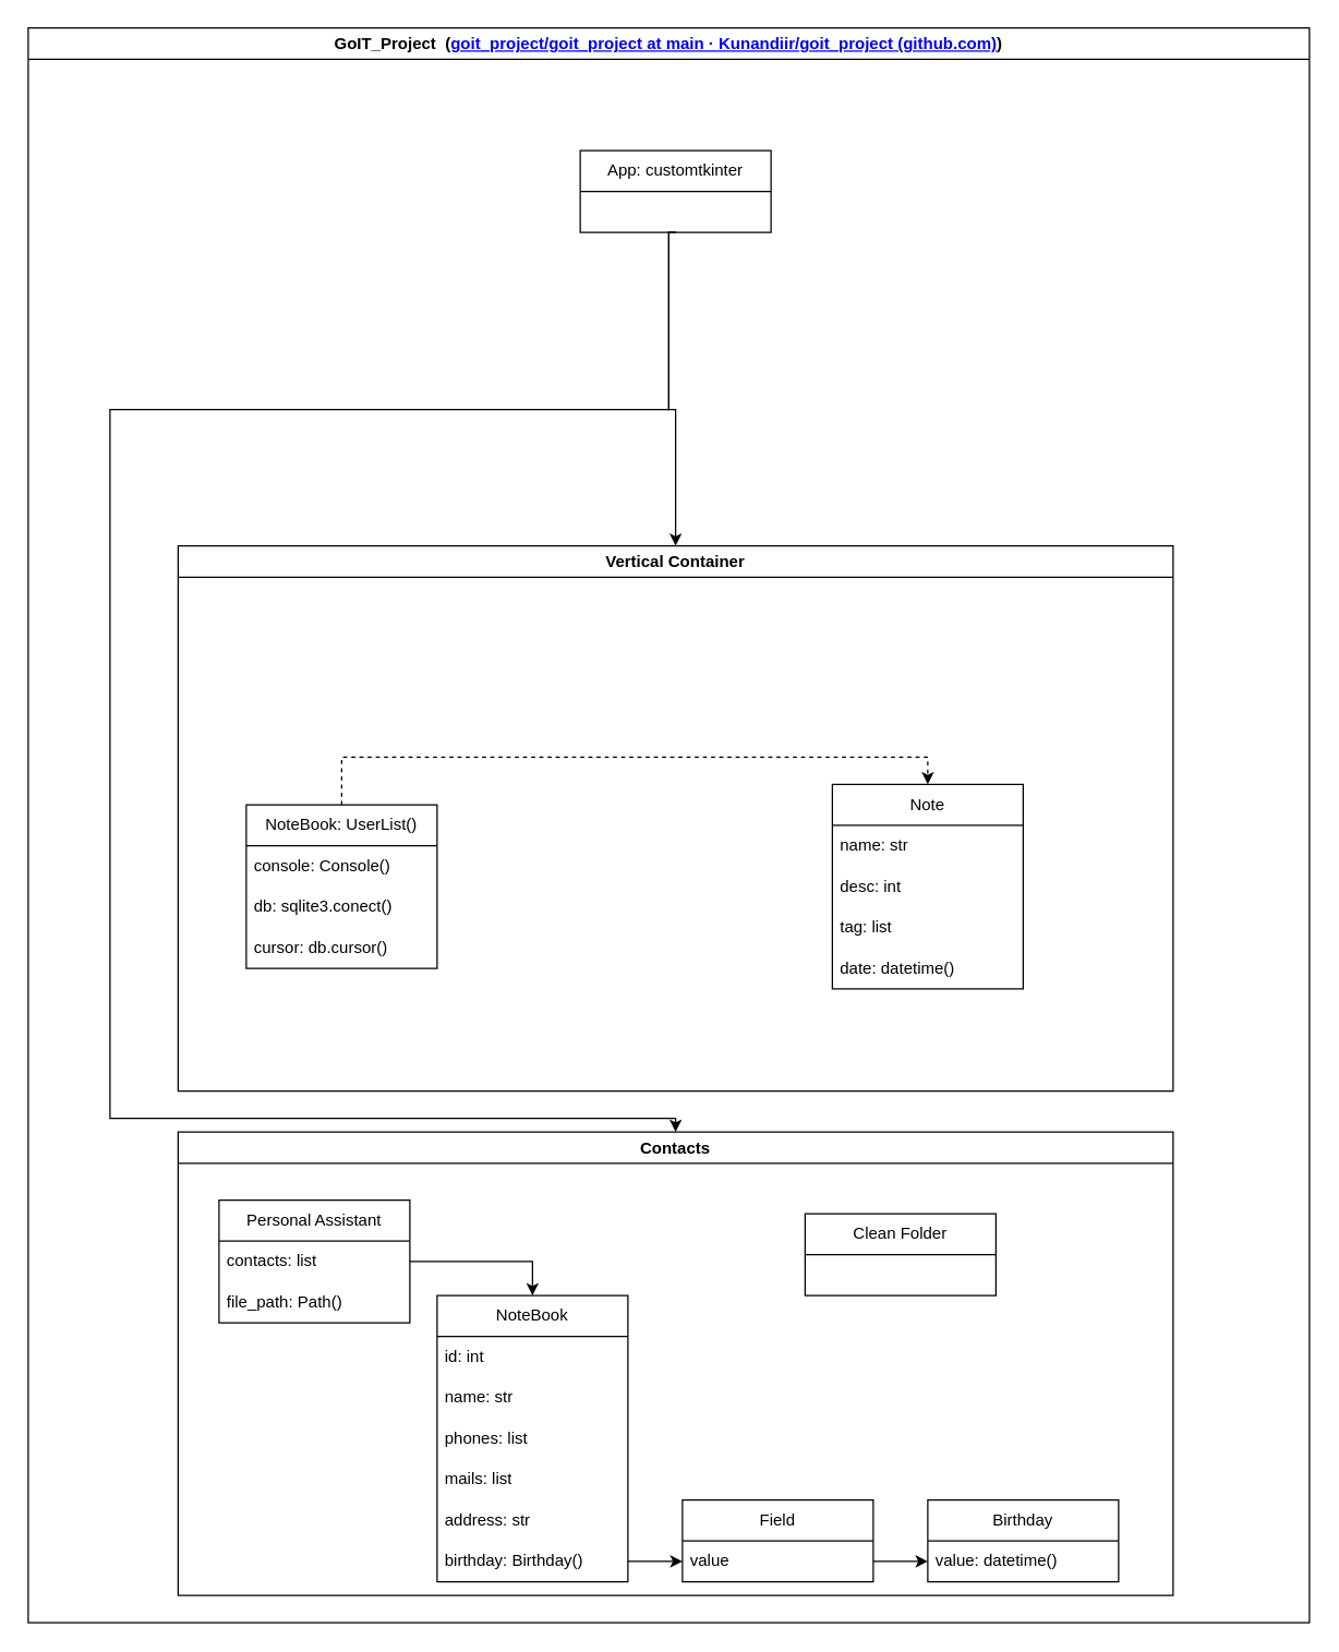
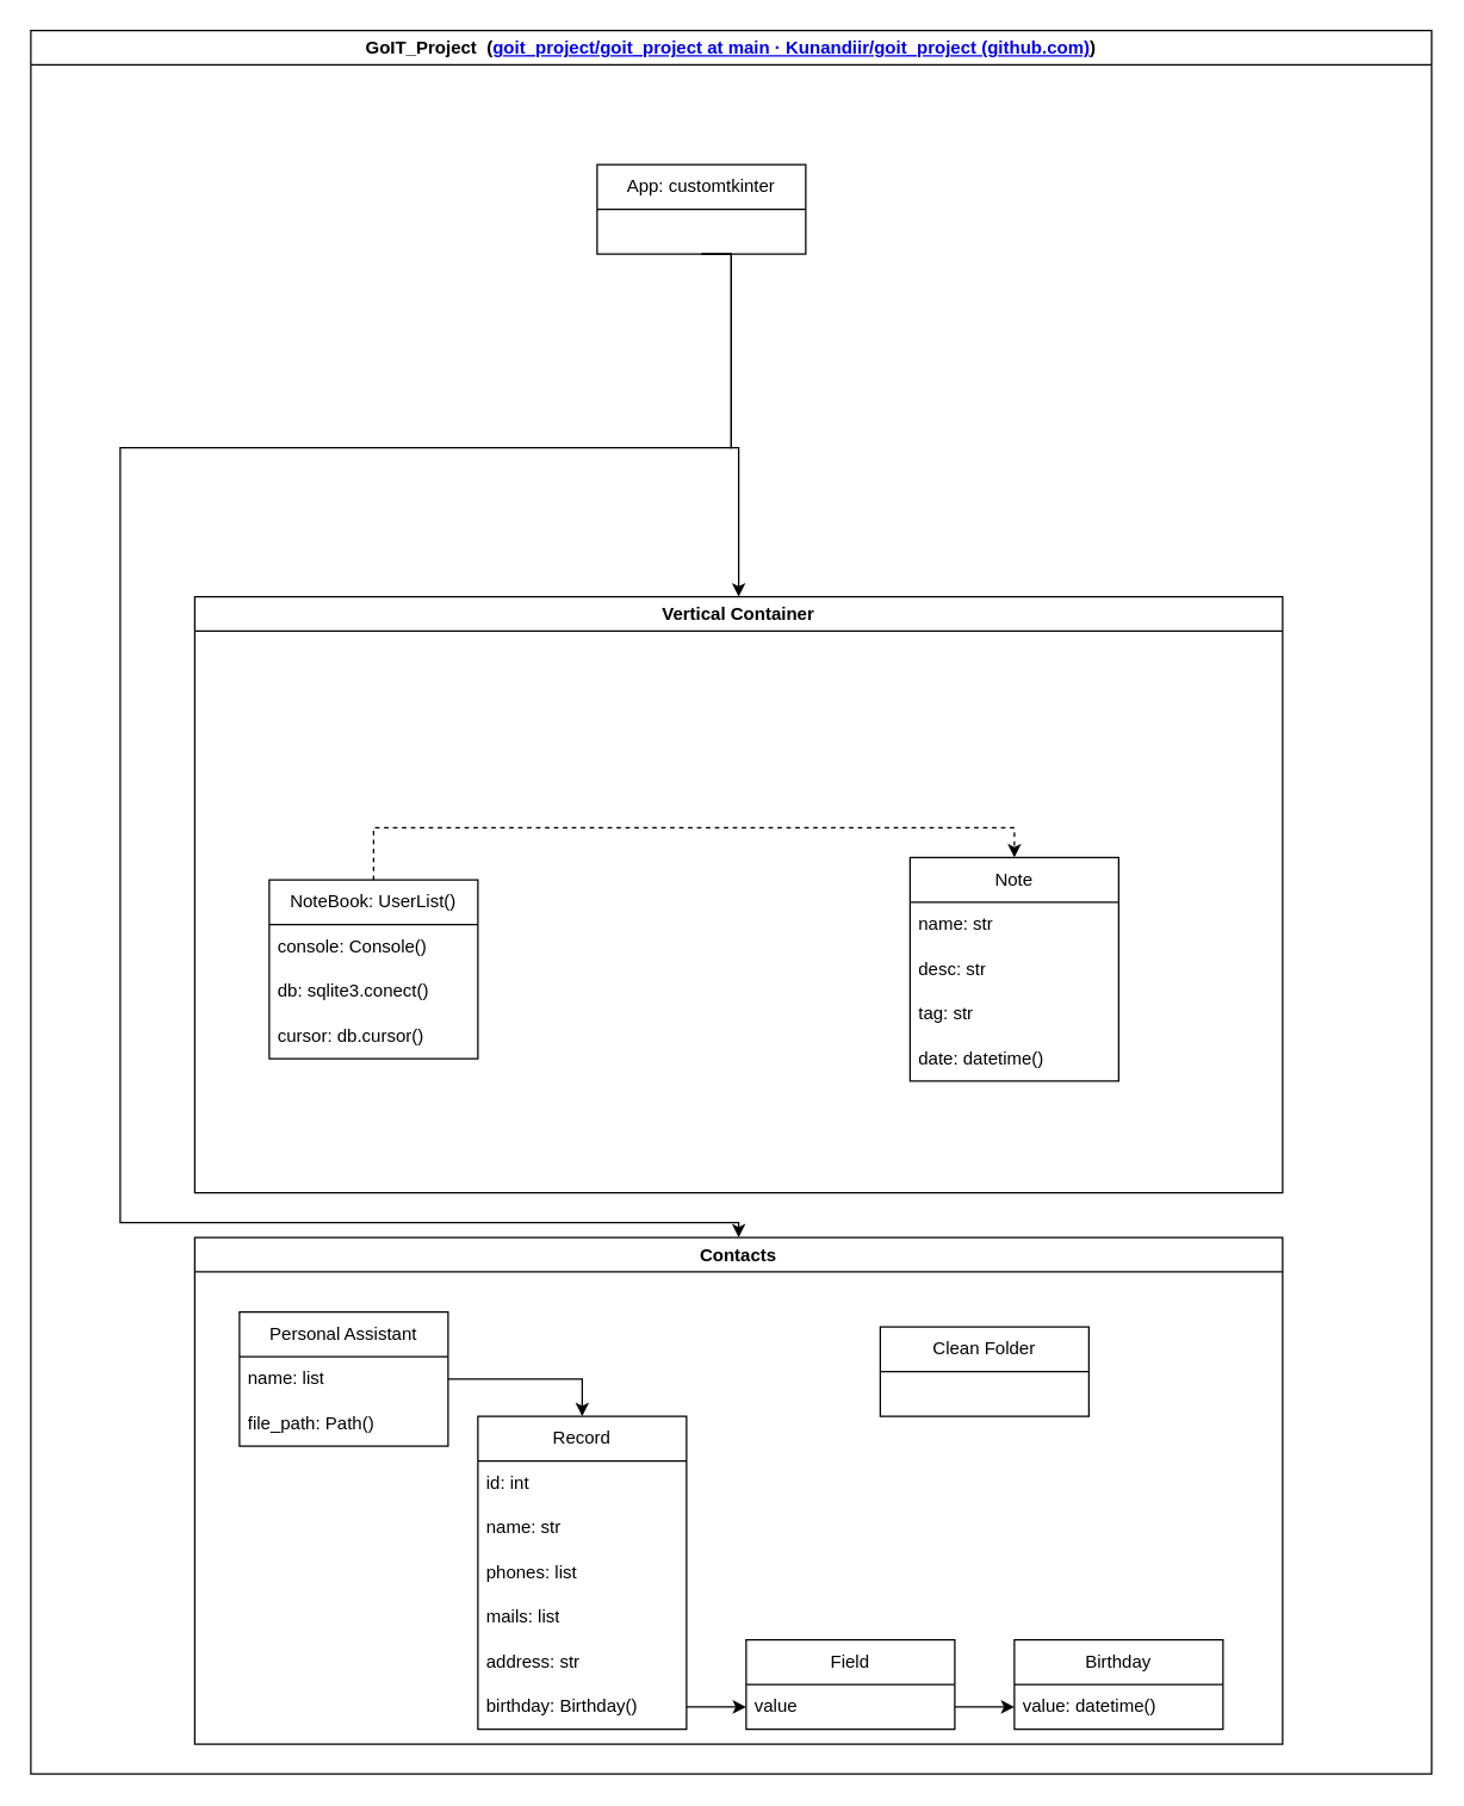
  <mxCell id="0" />
  <mxCell id="1" parent="0" />
  <mxCell id="2" style="edgeStyle=orthogonalEdgeStyle;rounded=0;orthogonalLoop=1;jettySize=auto;html=1;exitX=0.5;exitY=1;exitDx=0;exitDy=0;entryX=0.5;entryY=0;entryDx=0;entryDy=0;" parent="1" source="4" target="24" edge="1"><mxGeometry relative="1" as="geometry"><Array as="points"><mxPoint x="490" y="170" /><mxPoint x="490" y="300" /><mxPoint x="495" y="300" /></Array></mxGeometry></mxCell>
  <mxCell id="3" style="edgeStyle=orthogonalEdgeStyle;rounded=0;orthogonalLoop=1;jettySize=auto;html=1;exitX=0.5;exitY=1;exitDx=0;exitDy=0;entryX=0.5;entryY=0;entryDx=0;entryDy=0;" parent="1" source="4" target="22" edge="1"><mxGeometry relative="1" as="geometry"><Array as="points"><mxPoint x="490" y="170" /><mxPoint x="490" y="300" /><mxPoint x="80" y="300" /><mxPoint x="80" y="820" /><mxPoint x="495" y="820" /></Array></mxGeometry></mxCell>
- <mxCell id="4" value="App: customtkinter" style="swimlane;fontStyle=0;childLayout=stackLayout;horizontal=1;startSize=30;horizontalStack=0;resizeParent=1;resizeParentMax=0;resizeLast=0;collapsible=1;marginBottom=0;whiteSpace=wrap;html=1;" parent="1" vertex="1"><mxGeometry x="425" y="110" width="140" height="60" as="geometry" /></mxCell>
+ <mxCell id="4" value="App: customtkinter" style="swimlane;fontStyle=0;childLayout=stackLayout;horizontal=1;startSize=30;horizontalStack=0;resizeParent=1;resizeParentMax=0;resizeLast=0;collapsible=1;marginBottom=0;whiteSpace=wrap;html=1;" parent="1" vertex="1"><mxGeometry x="400" y="110" width="140" height="60" as="geometry" /></mxCell>
  <mxCell id="5" value="Personal Assistant" style="swimlane;fontStyle=0;childLayout=stackLayout;horizontal=1;startSize=30;horizontalStack=0;resizeParent=1;resizeParentMax=0;resizeLast=0;collapsible=1;marginBottom=0;whiteSpace=wrap;html=1;" parent="1" vertex="1"><mxGeometry x="160" y="880" width="140" height="90" as="geometry" /></mxCell>
- <mxCell id="6" value="contacts: list" style="text;strokeColor=none;fillColor=none;align=left;verticalAlign=middle;spacingLeft=4;spacingRight=4;overflow=hidden;points=[[0,0.5],[1,0.5]];portConstraint=eastwest;rotatable=0;whiteSpace=wrap;html=1;" parent="5" vertex="1"><mxGeometry y="30" width="140" height="30" as="geometry" /></mxCell>
+ <mxCell id="6" value="name: list" style="text;strokeColor=none;fillColor=none;align=left;verticalAlign=middle;spacingLeft=4;spacingRight=4;overflow=hidden;points=[[0,0.5],[1,0.5]];portConstraint=eastwest;rotatable=0;whiteSpace=wrap;html=1;" parent="5" vertex="1"><mxGeometry y="30" width="140" height="30" as="geometry" /></mxCell>
  <mxCell id="7" value="file_path: Path()" style="text;strokeColor=none;fillColor=none;align=left;verticalAlign=middle;spacingLeft=4;spacingRight=4;overflow=hidden;points=[[0,0.5],[1,0.5]];portConstraint=eastwest;rotatable=0;whiteSpace=wrap;html=1;" parent="5" vertex="1"><mxGeometry y="60" width="140" height="30" as="geometry" /></mxCell>
- <mxCell id="8" value="NoteBook" style="swimlane;fontStyle=0;childLayout=stackLayout;horizontal=1;startSize=30;horizontalStack=0;resizeParent=1;resizeParentMax=0;resizeLast=0;collapsible=1;marginBottom=0;whiteSpace=wrap;html=1;" parent="1" vertex="1"><mxGeometry x="320" y="950" width="140" height="210" as="geometry" /></mxCell>
+ <mxCell id="8" value="Record" style="swimlane;fontStyle=0;childLayout=stackLayout;horizontal=1;startSize=30;horizontalStack=0;resizeParent=1;resizeParentMax=0;resizeLast=0;collapsible=1;marginBottom=0;whiteSpace=wrap;html=1;" parent="1" vertex="1"><mxGeometry x="320" y="950" width="140" height="210" as="geometry" /></mxCell>
  <mxCell id="9" value="id: int" style="text;strokeColor=none;fillColor=none;align=left;verticalAlign=middle;spacingLeft=4;spacingRight=4;overflow=hidden;points=[[0,0.5],[1,0.5]];portConstraint=eastwest;rotatable=0;whiteSpace=wrap;html=1;" parent="8" vertex="1"><mxGeometry y="30" width="140" height="30" as="geometry" /></mxCell>
  <mxCell id="10" value="name: str" style="text;strokeColor=none;fillColor=none;align=left;verticalAlign=middle;spacingLeft=4;spacingRight=4;overflow=hidden;points=[[0,0.5],[1,0.5]];portConstraint=eastwest;rotatable=0;whiteSpace=wrap;html=1;" parent="8" vertex="1"><mxGeometry y="60" width="140" height="30" as="geometry" /></mxCell>
  <mxCell id="11" value="phones: list" style="text;strokeColor=none;fillColor=none;align=left;verticalAlign=middle;spacingLeft=4;spacingRight=4;overflow=hidden;points=[[0,0.5],[1,0.5]];portConstraint=eastwest;rotatable=0;whiteSpace=wrap;html=1;" parent="8" vertex="1"><mxGeometry y="90" width="140" height="30" as="geometry" /></mxCell>
  <mxCell id="12" value="mails: list" style="text;strokeColor=none;fillColor=none;align=left;verticalAlign=middle;spacingLeft=4;spacingRight=4;overflow=hidden;points=[[0,0.5],[1,0.5]];portConstraint=eastwest;rotatable=0;whiteSpace=wrap;html=1;" parent="8" vertex="1"><mxGeometry y="120" width="140" height="30" as="geometry" /></mxCell>
  <mxCell id="13" value="address: str" style="text;strokeColor=none;fillColor=none;align=left;verticalAlign=middle;spacingLeft=4;spacingRight=4;overflow=hidden;points=[[0,0.5],[1,0.5]];portConstraint=eastwest;rotatable=0;whiteSpace=wrap;html=1;" parent="8" vertex="1"><mxGeometry y="150" width="140" height="30" as="geometry" /></mxCell>
  <mxCell id="14" value="birthday: Birthday()" style="text;strokeColor=none;fillColor=none;align=left;verticalAlign=middle;spacingLeft=4;spacingRight=4;overflow=hidden;points=[[0,0.5],[1,0.5]];portConstraint=eastwest;rotatable=0;whiteSpace=wrap;html=1;" parent="8" vertex="1"><mxGeometry y="180" width="140" height="30" as="geometry" /></mxCell>
  <mxCell id="15" value="Birthday" style="swimlane;fontStyle=0;childLayout=stackLayout;horizontal=1;startSize=30;horizontalStack=0;resizeParent=1;resizeParentMax=0;resizeLast=0;collapsible=1;marginBottom=0;whiteSpace=wrap;html=1;" parent="1" vertex="1"><mxGeometry x="680" y="1100" width="140" height="60" as="geometry" /></mxCell>
  <mxCell id="16" value="value: datetime()" style="text;strokeColor=none;fillColor=none;align=left;verticalAlign=middle;spacingLeft=4;spacingRight=4;overflow=hidden;points=[[0,0.5],[1,0.5]];portConstraint=eastwest;rotatable=0;whiteSpace=wrap;html=1;" parent="15" vertex="1"><mxGeometry y="30" width="140" height="30" as="geometry" /></mxCell>
  <mxCell id="17" value="Field" style="swimlane;fontStyle=0;childLayout=stackLayout;horizontal=1;startSize=30;horizontalStack=0;resizeParent=1;resizeParentMax=0;resizeLast=0;collapsible=1;marginBottom=0;whiteSpace=wrap;html=1;" parent="1" vertex="1"><mxGeometry x="500" y="1100" width="140" height="60" as="geometry" /></mxCell>
  <mxCell id="18" value="value" style="text;strokeColor=none;fillColor=none;align=left;verticalAlign=middle;spacingLeft=4;spacingRight=4;overflow=hidden;points=[[0,0.5],[1,0.5]];portConstraint=eastwest;rotatable=0;whiteSpace=wrap;html=1;" parent="17" vertex="1"><mxGeometry y="30" width="140" height="30" as="geometry" /></mxCell>
  <mxCell id="19" style="edgeStyle=orthogonalEdgeStyle;rounded=0;orthogonalLoop=1;jettySize=auto;html=1;exitX=1;exitY=0.5;exitDx=0;exitDy=0;entryX=0;entryY=0.5;entryDx=0;entryDy=0;" parent="1" source="14" target="18" edge="1"><mxGeometry relative="1" as="geometry" /></mxCell>
  <mxCell id="20" style="edgeStyle=orthogonalEdgeStyle;rounded=0;orthogonalLoop=1;jettySize=auto;html=1;exitX=1;exitY=0.5;exitDx=0;exitDy=0;entryX=0;entryY=0.5;entryDx=0;entryDy=0;" parent="1" source="18" target="16" edge="1"><mxGeometry relative="1" as="geometry" /></mxCell>
  <mxCell id="21" style="edgeStyle=orthogonalEdgeStyle;rounded=0;orthogonalLoop=1;jettySize=auto;html=1;exitX=1;exitY=0.5;exitDx=0;exitDy=0;entryX=0.5;entryY=0;entryDx=0;entryDy=0;" parent="1" source="6" target="8" edge="1"><mxGeometry relative="1" as="geometry" /></mxCell>
  <mxCell id="22" value="Contacts" style="swimlane;whiteSpace=wrap;html=1;" parent="1" vertex="1"><mxGeometry x="130" y="830" width="730" height="340" as="geometry" /></mxCell>
  <mxCell id="23" value="Clean Folder" style="swimlane;fontStyle=0;childLayout=stackLayout;horizontal=1;startSize=30;horizontalStack=0;resizeParent=1;resizeParentMax=0;resizeLast=0;collapsible=1;marginBottom=0;whiteSpace=wrap;html=1;" parent="22" vertex="1"><mxGeometry x="460" y="60" width="140" height="60" as="geometry" /></mxCell>
  <mxCell id="24" value="Vertical Container" style="swimlane;whiteSpace=wrap;html=1;" parent="1" vertex="1"><mxGeometry x="130" y="400" width="730" height="400" as="geometry" /></mxCell>
  <mxCell id="25" value="NoteBook: UserList()" style="swimlane;fontStyle=0;childLayout=stackLayout;horizontal=1;startSize=30;horizontalStack=0;resizeParent=1;resizeParentMax=0;resizeLast=0;collapsible=1;marginBottom=0;whiteSpace=wrap;html=1;" parent="24" vertex="1"><mxGeometry x="50" y="190" width="140" height="120" as="geometry" /></mxCell>
  <mxCell id="26" value="console: Console()" style="text;strokeColor=none;fillColor=none;align=left;verticalAlign=middle;spacingLeft=4;spacingRight=4;overflow=hidden;points=[[0,0.5],[1,0.5]];portConstraint=eastwest;rotatable=0;whiteSpace=wrap;html=1;" parent="25" vertex="1"><mxGeometry y="30" width="140" height="30" as="geometry" /></mxCell>
  <mxCell id="27" value="db: sqlite3.conect()" style="text;strokeColor=none;fillColor=none;align=left;verticalAlign=middle;spacingLeft=4;spacingRight=4;overflow=hidden;points=[[0,0.5],[1,0.5]];portConstraint=eastwest;rotatable=0;whiteSpace=wrap;html=1;" parent="25" vertex="1"><mxGeometry y="60" width="140" height="30" as="geometry" /></mxCell>
  <mxCell id="28" value="cursor: db.cursor()" style="text;strokeColor=none;fillColor=none;align=left;verticalAlign=middle;spacingLeft=4;spacingRight=4;overflow=hidden;points=[[0,0.5],[1,0.5]];portConstraint=eastwest;rotatable=0;whiteSpace=wrap;html=1;" parent="25" vertex="1"><mxGeometry y="90" width="140" height="30" as="geometry" /></mxCell>
  <mxCell id="29" value="Note" style="swimlane;fontStyle=0;childLayout=stackLayout;horizontal=1;startSize=30;horizontalStack=0;resizeParent=1;resizeParentMax=0;resizeLast=0;collapsible=1;marginBottom=0;whiteSpace=wrap;html=1;" parent="24" vertex="1"><mxGeometry x="480" y="175" width="140" height="150" as="geometry" /></mxCell>
  <mxCell id="30" value="name: str" style="text;strokeColor=none;fillColor=none;align=left;verticalAlign=middle;spacingLeft=4;spacingRight=4;overflow=hidden;points=[[0,0.5],[1,0.5]];portConstraint=eastwest;rotatable=0;whiteSpace=wrap;html=1;" parent="29" vertex="1"><mxGeometry y="30" width="140" height="30" as="geometry" /></mxCell>
- <mxCell id="31" value="desc: int" style="text;strokeColor=none;fillColor=none;align=left;verticalAlign=middle;spacingLeft=4;spacingRight=4;overflow=hidden;points=[[0,0.5],[1,0.5]];portConstraint=eastwest;rotatable=0;whiteSpace=wrap;html=1;" parent="29" vertex="1"><mxGeometry y="60" width="140" height="30" as="geometry" /></mxCell>
- <mxCell id="32" value="tag: list" style="text;strokeColor=none;fillColor=none;align=left;verticalAlign=middle;spacingLeft=4;spacingRight=4;overflow=hidden;points=[[0,0.5],[1,0.5]];portConstraint=eastwest;rotatable=0;whiteSpace=wrap;html=1;" parent="29" vertex="1"><mxGeometry y="90" width="140" height="30" as="geometry" /></mxCell>
+ <mxCell id="31" value="desc: str" style="text;strokeColor=none;fillColor=none;align=left;verticalAlign=middle;spacingLeft=4;spacingRight=4;overflow=hidden;points=[[0,0.5],[1,0.5]];portConstraint=eastwest;rotatable=0;whiteSpace=wrap;html=1;" parent="29" vertex="1"><mxGeometry y="60" width="140" height="30" as="geometry" /></mxCell>
+ <mxCell id="32" value="tag: str" style="text;strokeColor=none;fillColor=none;align=left;verticalAlign=middle;spacingLeft=4;spacingRight=4;overflow=hidden;points=[[0,0.5],[1,0.5]];portConstraint=eastwest;rotatable=0;whiteSpace=wrap;html=1;" parent="29" vertex="1"><mxGeometry y="90" width="140" height="30" as="geometry" /></mxCell>
  <mxCell id="33" value="date: datetime()" style="text;strokeColor=none;fillColor=none;align=left;verticalAlign=middle;spacingLeft=4;spacingRight=4;overflow=hidden;points=[[0,0.5],[1,0.5]];portConstraint=eastwest;rotatable=0;whiteSpace=wrap;html=1;" parent="29" vertex="1"><mxGeometry y="120" width="140" height="30" as="geometry" /></mxCell>
  <mxCell id="34" style="edgeStyle=orthogonalEdgeStyle;rounded=0;orthogonalLoop=1;jettySize=auto;html=1;exitX=0.5;exitY=0;exitDx=0;exitDy=0;entryX=0.5;entryY=0;entryDx=0;entryDy=0;dashed=1;" parent="24" source="25" target="29" edge="1"><mxGeometry relative="1" as="geometry" /></mxCell>
  <mxCell id="35" value="GoIT_Project&amp;nbsp; (&lt;a href=&quot;https://github.com/Kunandiir/goit_project/tree/main/goit_project&quot;&gt;goit_project/goit_project at main · Kunandiir/goit_project (github.com)&lt;/a&gt;)" style="swimlane;whiteSpace=wrap;html=1;" parent="1" vertex="1"><mxGeometry x="20" y="20" width="940" height="1170" as="geometry" /></mxCell>
